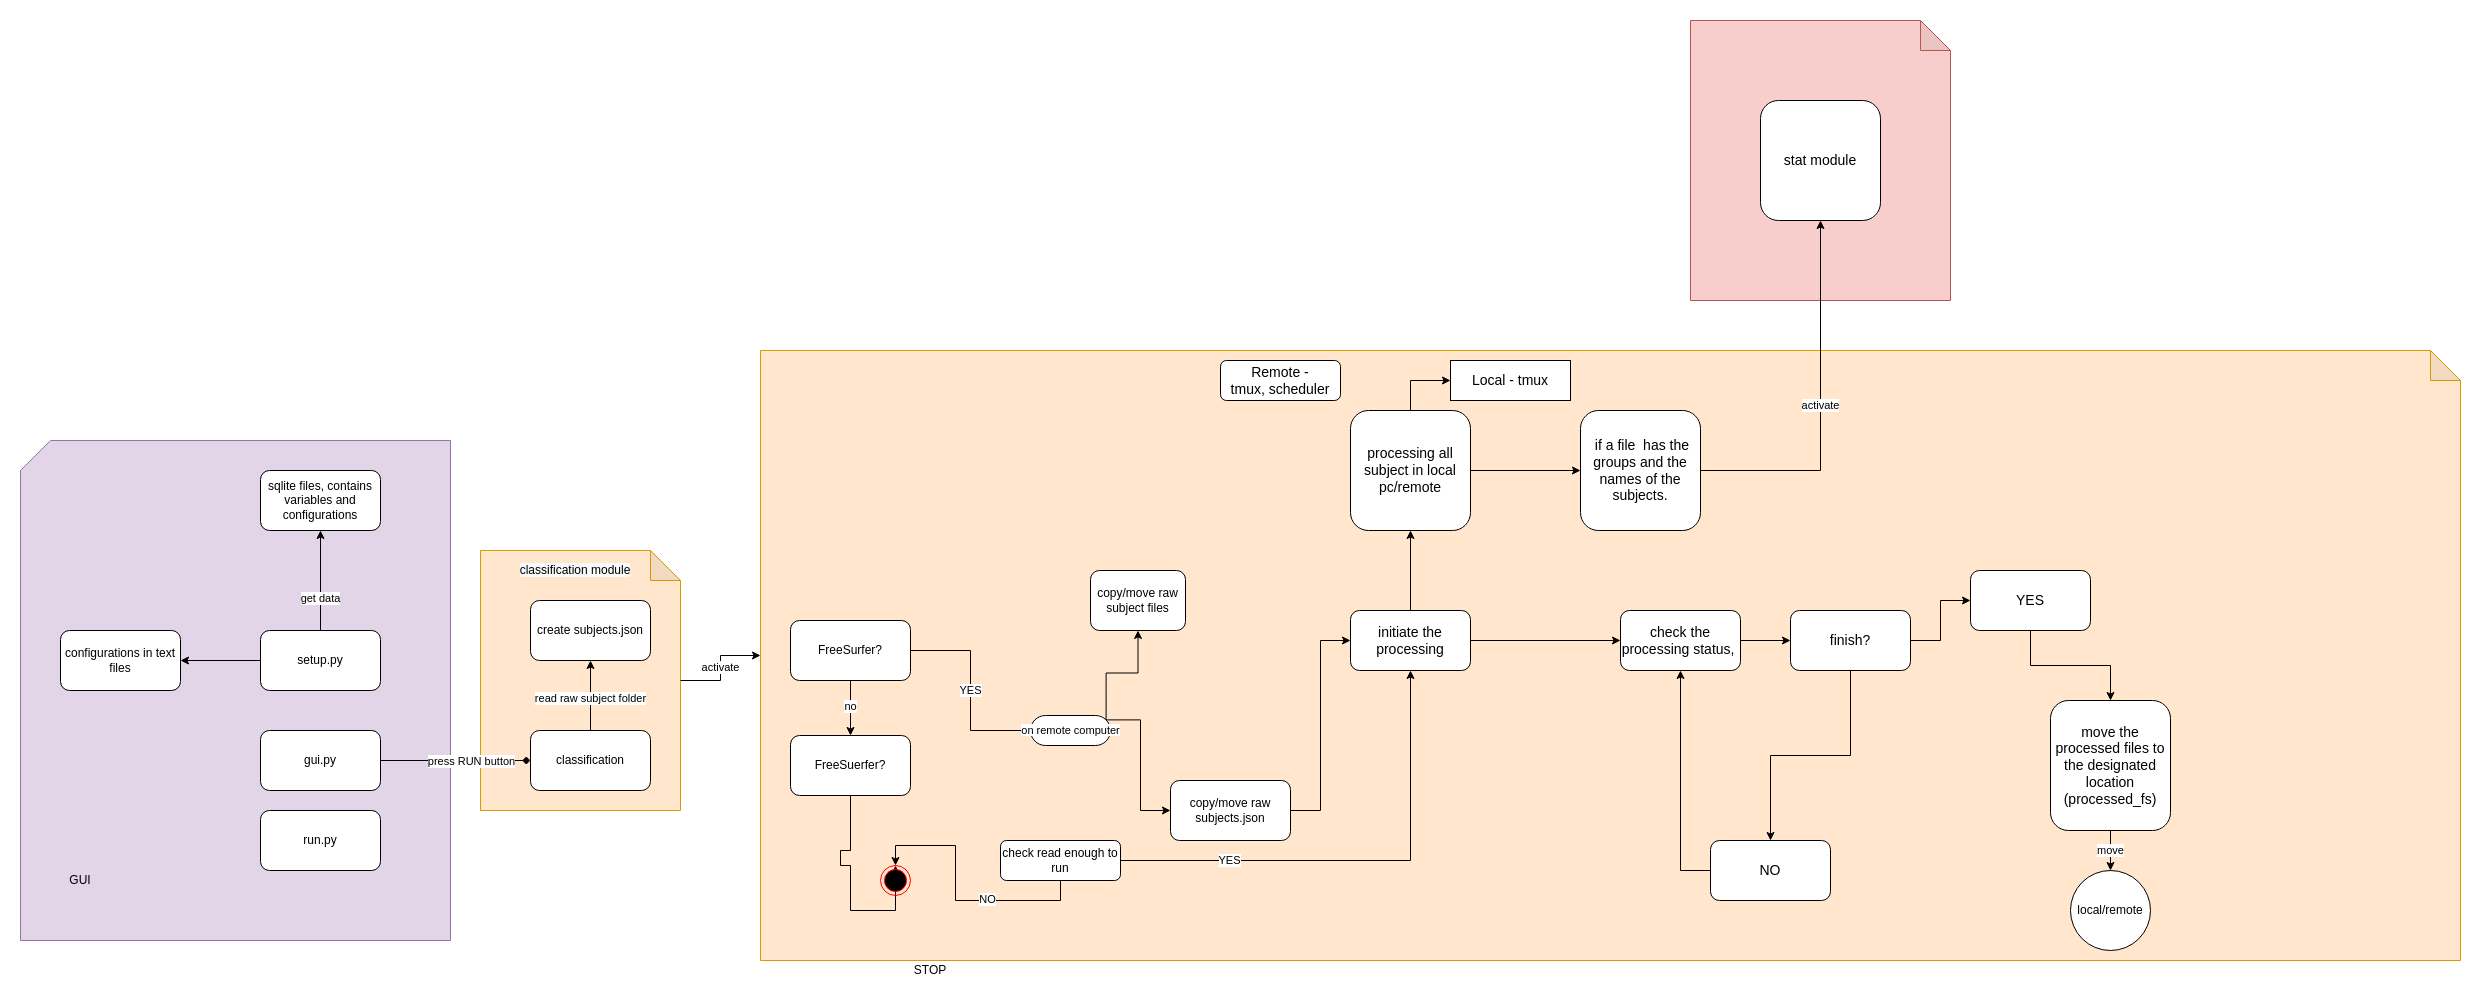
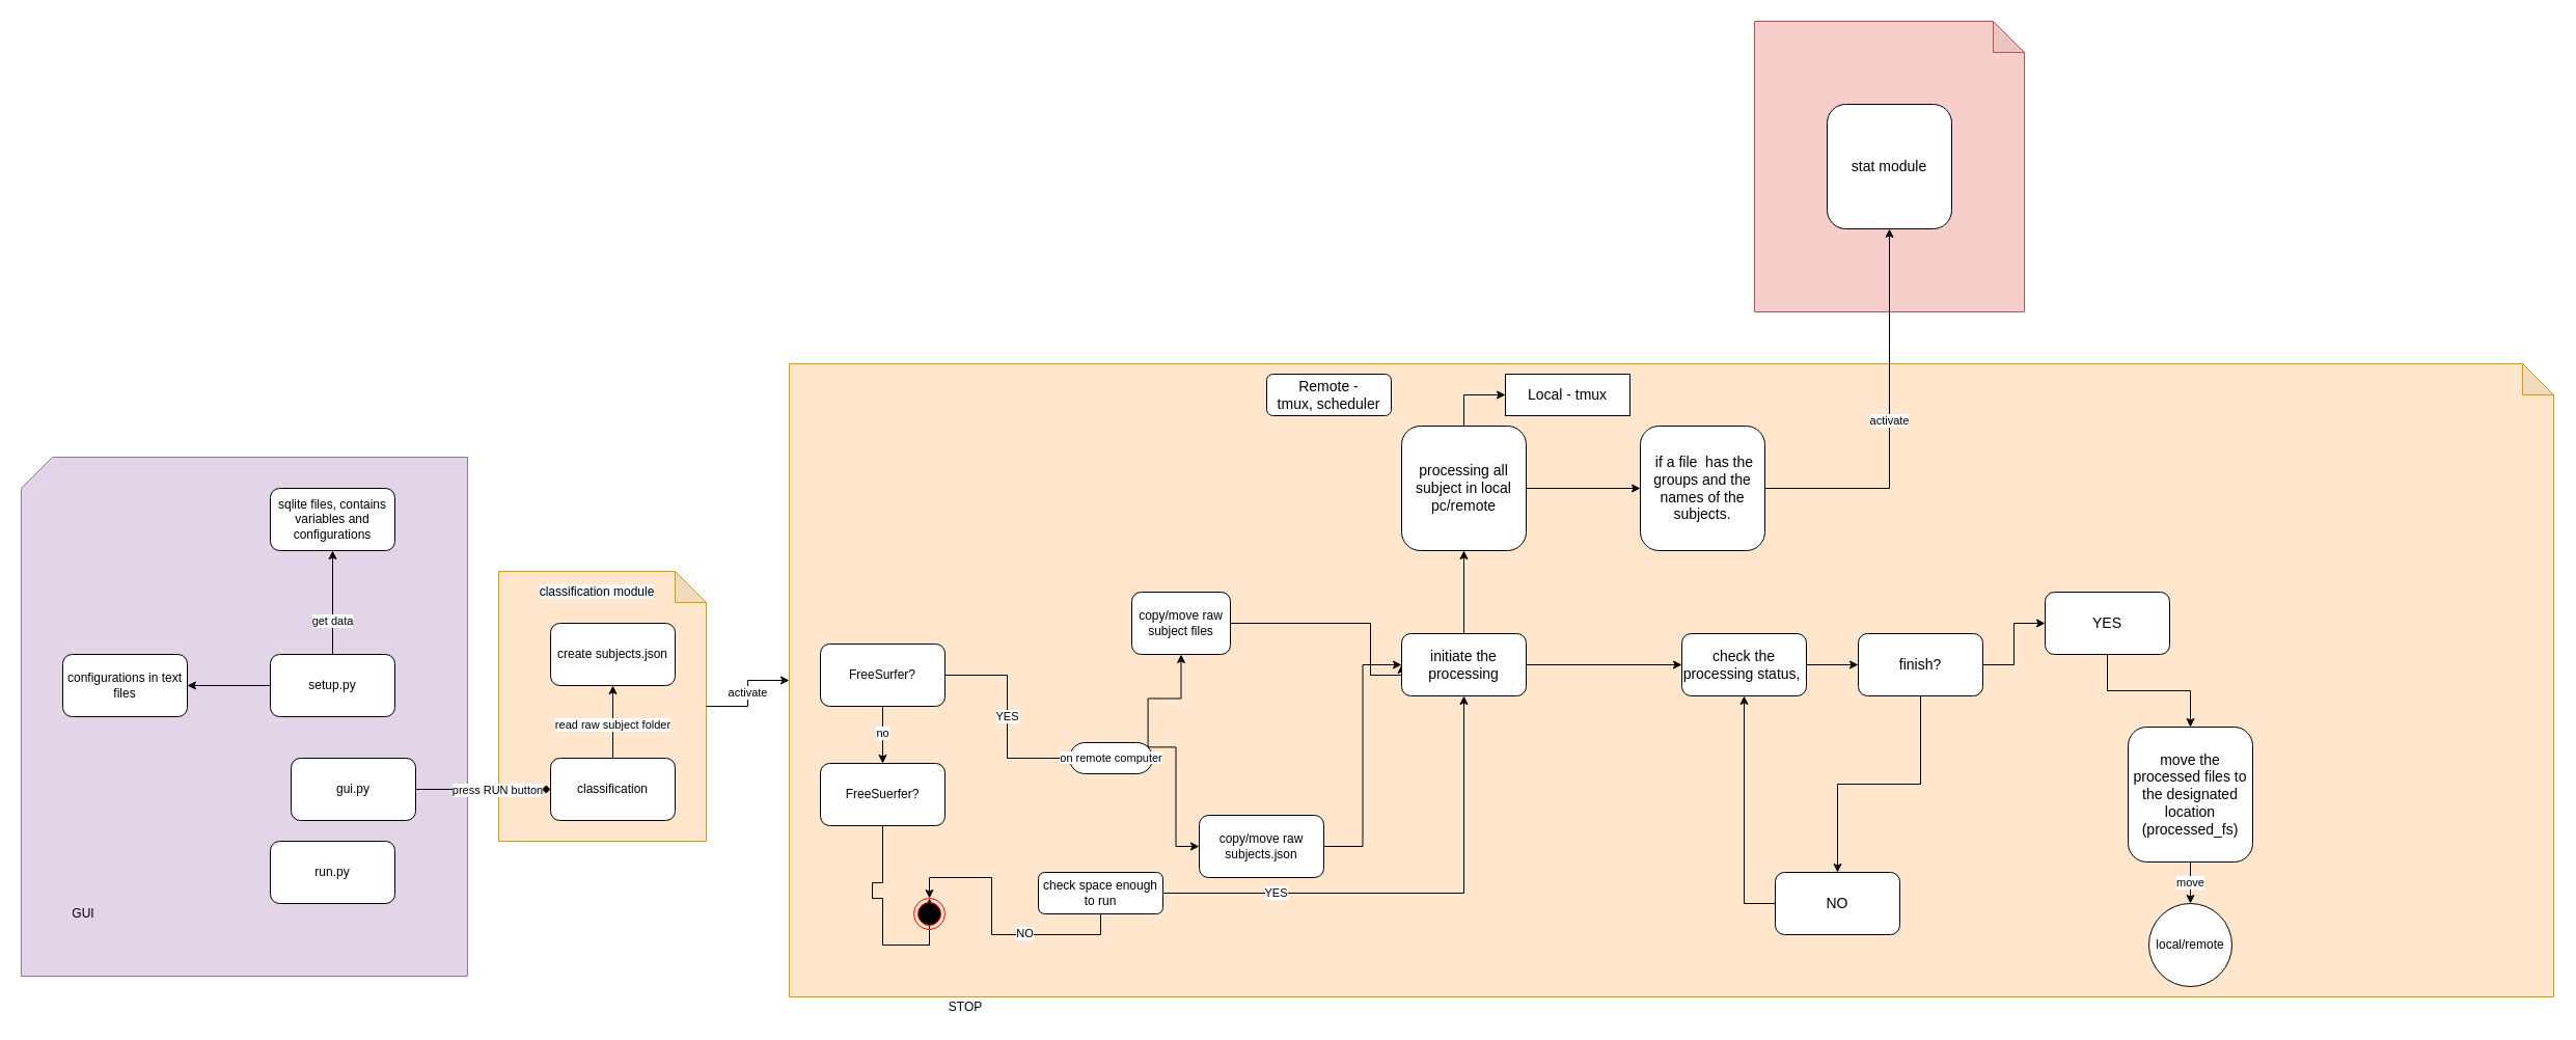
  <mxCell id="0" />
  <mxCell id="1" parent="0" />
  <mxCell id="2" value="" style="shape=card;whiteSpace=wrap;html=1;fillColor=#e1d5e7;strokeColor=#9673a6;" vertex="1" parent="1"><mxGeometry x="20" y="440" width="430" height="500" as="geometry" /></mxCell>
  <mxCell id="3" value="" style="shape=note;whiteSpace=wrap;html=1;backgroundOutline=1;darkOpacity=0.05;fillColor=#f8cecc;strokeColor=#b85450;" vertex="1" parent="1"><mxGeometry x="1690" y="20" width="260" height="280" as="geometry" /></mxCell>
  <mxCell id="4" value="" style="group" vertex="1" connectable="0" parent="1"><mxGeometry x="480" y="550" width="200" height="260" as="geometry" /></mxCell>
  <mxCell id="5" value="c" style="group" vertex="1" connectable="0" parent="4"><mxGeometry width="200" height="260" as="geometry" /></mxCell>
  <mxCell id="6" value="" style="shape=note;whiteSpace=wrap;html=1;backgroundOutline=1;darkOpacity=0.05;fillColor=#ffe6cc;strokeColor=#d79b00;align=left;" vertex="1" parent="5"><mxGeometry width="200" height="260" as="geometry" /></mxCell>
  <mxCell id="7" value="" style="edgeStyle=orthogonalEdgeStyle;rounded=0;orthogonalLoop=1;jettySize=auto;html=1;" edge="1" parent="5" source="9" target="10"><mxGeometry relative="1" as="geometry" /></mxCell>
  <mxCell id="8" value="read raw subject folder" style="edgeLabel;html=1;align=center;verticalAlign=middle;resizable=0;points=[];" vertex="1" connectable="0" parent="7"><mxGeometry x="-0.05" y="1" relative="1" as="geometry"><mxPoint as="offset" /></mxGeometry></mxCell>
  <mxCell id="9" value="classification" style="rounded=1;whiteSpace=wrap;html=1;" vertex="1" parent="5"><mxGeometry x="50" y="180" width="120" height="60" as="geometry" /></mxCell>
  <mxCell id="10" value="create subjects.json" style="rounded=1;whiteSpace=wrap;html=1;" vertex="1" parent="5"><mxGeometry x="50" y="50" width="120" height="60" as="geometry" /></mxCell>
  <mxCell id="11" value="&lt;meta charset=&quot;utf-8&quot;&gt;&lt;span style=&quot;color: rgb(0, 0, 0); font-family: helvetica; font-size: 12px; font-style: normal; font-weight: 400; letter-spacing: normal; text-align: left; text-indent: 0px; text-transform: none; word-spacing: 0px; background-color: rgb(248, 249, 250); display: inline; float: none;&quot;&gt;classification module&lt;/span&gt;" style="text;html=1;strokeColor=none;fillColor=none;align=center;verticalAlign=middle;whiteSpace=wrap;rounded=0;" vertex="1" parent="5"><mxGeometry x="30" y="10" width="130" height="20" as="geometry" /></mxCell>
  <mxCell id="12" value="" style="edgeStyle=orthogonalEdgeStyle;rounded=0;orthogonalLoop=1;jettySize=auto;html=1;" edge="1" parent="1" source="15" target="17"><mxGeometry relative="1" as="geometry" /></mxCell>
  <mxCell id="13" value="get data" style="edgeLabel;html=1;align=center;verticalAlign=middle;resizable=0;points=[];" vertex="1" connectable="0" parent="12"><mxGeometry x="-0.35" y="1" relative="1" as="geometry"><mxPoint as="offset" /></mxGeometry></mxCell>
  <mxCell id="14" value="" style="edgeStyle=orthogonalEdgeStyle;rounded=0;orthogonalLoop=1;jettySize=auto;html=1;" edge="1" parent="1" source="15" target="16"><mxGeometry relative="1" as="geometry" /></mxCell>
  <mxCell id="15" value="setup.py" style="rounded=1;whiteSpace=wrap;html=1;" vertex="1" parent="1"><mxGeometry x="260" y="630" width="120" height="60" as="geometry" /></mxCell>
  <mxCell id="16" value="configurations in text files" style="rounded=1;whiteSpace=wrap;html=1;" vertex="1" parent="1"><mxGeometry x="60" y="630" width="120" height="60" as="geometry" /></mxCell>
  <mxCell id="17" value="sqlite files, contains variables and configurations" style="rounded=1;whiteSpace=wrap;html=1;" vertex="1" parent="1"><mxGeometry x="260" y="470" width="120" height="60" as="geometry" /></mxCell>
  <mxCell id="18" value="" style="edgeStyle=orthogonalEdgeStyle;rounded=0;orthogonalLoop=1;jettySize=auto;html=1;endArrow=diamond;" edge="1" parent="1" source="20" target="9"><mxGeometry relative="1" as="geometry" /></mxCell>
  <mxCell id="19" value="press RUN button" style="edgeLabel;html=1;align=center;verticalAlign=middle;resizable=0;points=[];" vertex="1" connectable="0" parent="18"><mxGeometry x="0.2" relative="1" as="geometry"><mxPoint as="offset" /></mxGeometry></mxCell>
- <mxCell id="20" value="gui.py" style="rounded=1;whiteSpace=wrap;html=1;" vertex="1" parent="1"><mxGeometry x="260" y="730" width="120" height="60" as="geometry" /></mxCell>
+ <mxCell id="20" value="gui.py" style="rounded=1;whiteSpace=wrap;html=1;" vertex="1" parent="1"><mxGeometry x="280" y="730" width="120" height="60" as="geometry" /></mxCell>
  <mxCell id="21" value="run.py" style="rounded=1;whiteSpace=wrap;html=1;" vertex="1" parent="1"><mxGeometry x="260" y="810" width="120" height="60" as="geometry" /></mxCell>
  <mxCell id="22" value="" style="shape=note;whiteSpace=wrap;html=1;backgroundOutline=1;darkOpacity=0.05;fillColor=#ffe6cc;strokeColor=#d79b00;align=left;" vertex="1" parent="1"><mxGeometry x="760" y="350" width="1700" height="610" as="geometry" /></mxCell>
  <mxCell id="23" value="activate" style="edgeStyle=orthogonalEdgeStyle;rounded=0;orthogonalLoop=1;jettySize=auto;html=1;" edge="1" parent="1" source="6" target="22"><mxGeometry relative="1" as="geometry" /></mxCell>
  <mxCell id="24" value="" style="edgeStyle=orthogonalEdgeStyle;rounded=0;orthogonalLoop=1;jettySize=auto;html=1;" edge="1" parent="1" source="27" target="31"><mxGeometry relative="1" as="geometry" /></mxCell>
  <mxCell id="25" value="no" style="edgeLabel;html=1;align=center;verticalAlign=middle;resizable=0;points=[];" vertex="1" connectable="0" parent="24"><mxGeometry x="-0.1" y="-1" relative="1" as="geometry"><mxPoint as="offset" /></mxGeometry></mxCell>
  <mxCell id="26" value="YES" style="edgeStyle=orthogonalEdgeStyle;rounded=0;orthogonalLoop=1;jettySize=auto;html=1;exitX=1;exitY=0.5;exitDx=0;exitDy=0;entryX=0;entryY=0.5;entryDx=0;entryDy=0;entryPerimeter=0;" edge="1" parent="1" source="27" target="64"><mxGeometry relative="1" as="geometry" /></mxCell>
  <mxCell id="27" value="FreeSurfer?" style="rounded=1;whiteSpace=wrap;html=1;" vertex="1" parent="1"><mxGeometry x="790" y="620" width="120" height="60" as="geometry" /></mxCell>
+ <mxCell id="28" style="edgeStyle=orthogonalEdgeStyle;rounded=0;orthogonalLoop=1;jettySize=auto;html=1;exitX=1;exitY=0.5;exitDx=0;exitDy=0;entryX=0;entryY=0.5;entryDx=0;entryDy=0;" edge="1" parent="1" source="29" target="42"><mxGeometry relative="1" as="geometry"><Array as="points"><mxPoint x="1320" y="600" /><mxPoint x="1320" y="650" /></Array></mxGeometry></mxCell>
  <mxCell id="29" value="copy/move raw subject files" style="rounded=1;whiteSpace=wrap;html=1;" vertex="1" parent="1"><mxGeometry x="1090" y="570" width="95" height="60" as="geometry" /></mxCell>
  <mxCell id="30" style="edgeStyle=orthogonalEdgeStyle;rounded=0;orthogonalLoop=1;jettySize=auto;html=1;exitX=0.5;exitY=1;exitDx=0;exitDy=0;entryX=0.5;entryY=0;entryDx=0;entryDy=0;" edge="1" parent="1" source="31" target="37"><mxGeometry relative="1" as="geometry"><Array as="points"><mxPoint x="850" y="850" /><mxPoint x="840" y="850" /><mxPoint x="840" y="865" /><mxPoint x="850" y="865" /><mxPoint x="850" y="910" /><mxPoint x="895" y="910" /></Array></mxGeometry></mxCell>
  <mxCell id="31" value="FreeSuerfer?" style="rounded=1;whiteSpace=wrap;html=1;" vertex="1" parent="1"><mxGeometry x="790" y="735" width="120" height="60" as="geometry" /></mxCell>
  <mxCell id="32" style="edgeStyle=orthogonalEdgeStyle;rounded=0;orthogonalLoop=1;jettySize=auto;html=1;exitX=0.5;exitY=1;exitDx=0;exitDy=0;entryX=0.5;entryY=0;entryDx=0;entryDy=0;" edge="1" parent="1" source="36" target="37"><mxGeometry relative="1" as="geometry" /></mxCell>
  <mxCell id="33" value="NO" style="edgeLabel;html=1;align=center;verticalAlign=middle;resizable=0;points=[];" vertex="1" connectable="0" parent="32"><mxGeometry x="-0.275" y="-2" relative="1" as="geometry"><mxPoint as="offset" /></mxGeometry></mxCell>
  <mxCell id="34" style="edgeStyle=orthogonalEdgeStyle;rounded=0;orthogonalLoop=1;jettySize=auto;html=1;exitX=1;exitY=0.5;exitDx=0;exitDy=0;" edge="1" parent="1" source="36" target="42"><mxGeometry relative="1" as="geometry" /></mxCell>
  <mxCell id="35" value="YES" style="edgeLabel;html=1;align=center;verticalAlign=middle;resizable=0;points=[];" vertex="1" connectable="0" parent="34"><mxGeometry x="-0.552" y="1" relative="1" as="geometry"><mxPoint as="offset" /></mxGeometry></mxCell>
- <mxCell id="36" value="check read enough to run" style="rounded=1;whiteSpace=wrap;html=1;" vertex="1" parent="1"><mxGeometry x="1000" y="840" width="120" height="40" as="geometry" /></mxCell>
+ <mxCell id="36" value="check space enough to run" style="rounded=1;whiteSpace=wrap;html=1;" vertex="1" parent="1"><mxGeometry x="1000" y="840" width="120" height="40" as="geometry" /></mxCell>
  <mxCell id="37" value="" style="ellipse;html=1;shape=endState;fillColor=#000000;strokeColor=#ff0000;" vertex="1" parent="1"><mxGeometry x="880" y="865" width="30" height="30" as="geometry" /></mxCell>
  <mxCell id="38" style="edgeStyle=orthogonalEdgeStyle;rounded=0;orthogonalLoop=1;jettySize=auto;html=1;exitX=1;exitY=0.5;exitDx=0;exitDy=0;entryX=0;entryY=0.5;entryDx=0;entryDy=0;" edge="1" parent="1" source="39" target="42"><mxGeometry relative="1" as="geometry"><mxPoint x="1460" y="670" as="targetPoint" /></mxGeometry></mxCell>
- <mxCell id="39" value="copy/move raw subjects.json" style="rounded=1;whiteSpace=wrap;html=1;" vertex="1" parent="1"><mxGeometry x="1170" y="780" width="120" height="60" as="geometry" /></mxCell>
+ <mxCell id="39" value="copy/move raw subjects.json" style="rounded=1;whiteSpace=wrap;html=1;" vertex="1" parent="1"><mxGeometry x="1155" y="785" width="120" height="60" as="geometry" /></mxCell>
  <mxCell id="40" value="" style="edgeStyle=orthogonalEdgeStyle;rounded=0;orthogonalLoop=1;jettySize=auto;html=1;" edge="1" parent="1" source="42" target="52"><mxGeometry relative="1" as="geometry" /></mxCell>
  <mxCell id="41" value="" style="edgeStyle=orthogonalEdgeStyle;rounded=0;orthogonalLoop=1;jettySize=auto;html=1;" edge="1" parent="1" source="42" target="45"><mxGeometry relative="1" as="geometry" /></mxCell>
  <mxCell id="42" value="&lt;span style=&quot;font-size: 14px&quot;&gt;initiate the processing&lt;/span&gt;" style="rounded=1;whiteSpace=wrap;html=1;" vertex="1" parent="1"><mxGeometry x="1350" y="610" width="120" height="60" as="geometry" /></mxCell>
  <mxCell id="43" style="edgeStyle=orthogonalEdgeStyle;rounded=0;orthogonalLoop=1;jettySize=auto;html=1;exitX=0.5;exitY=0;exitDx=0;exitDy=0;entryX=0;entryY=0.5;entryDx=0;entryDy=0;" edge="1" parent="1" source="45" target="50"><mxGeometry relative="1" as="geometry" /></mxCell>
  <mxCell id="44" value="" style="edgeStyle=orthogonalEdgeStyle;rounded=0;orthogonalLoop=1;jettySize=auto;html=1;" edge="1" parent="1" source="45" target="47"><mxGeometry relative="1" as="geometry" /></mxCell>
  <mxCell id="45" value="&lt;span style=&quot;font-size: 14px&quot;&gt;processing all subject in local pc/remote&lt;/span&gt;" style="rounded=1;whiteSpace=wrap;html=1;" vertex="1" parent="1"><mxGeometry x="1350" y="410" width="120" height="120" as="geometry" /></mxCell>
  <mxCell id="46" value="activate" style="edgeStyle=orthogonalEdgeStyle;rounded=0;orthogonalLoop=1;jettySize=auto;html=1;" edge="1" parent="1" source="47" target="48"><mxGeometry relative="1" as="geometry" /></mxCell>
  <mxCell id="47" value="&lt;span style=&quot;font-size: 14px&quot;&gt;&lt;span class=&quot;Apple-converted-space&quot;&gt;&amp;nbsp;&lt;/span&gt;if a file&amp;nbsp; has the groups and the names of the subjects.&lt;/span&gt;" style="rounded=1;whiteSpace=wrap;html=1;" vertex="1" parent="1"><mxGeometry x="1580" y="410" width="120" height="120" as="geometry" /></mxCell>
  <mxCell id="48" value="&lt;span style=&quot;font-size: 14px&quot;&gt;stat module&lt;/span&gt;" style="rounded=1;whiteSpace=wrap;html=1;" vertex="1" parent="1"><mxGeometry x="1760" y="100" width="120" height="120" as="geometry" /></mxCell>
  <mxCell id="49" value="&lt;span style=&quot;font-size: 14px&quot;&gt;Remote - tmux,&amp;nbsp;&lt;/span&gt;&lt;span style=&quot;font-size: 14px&quot;&gt;scheduler&lt;/span&gt;" style="rounded=1;whiteSpace=wrap;html=1;" vertex="1" parent="1"><mxGeometry x="1220" y="360" width="120" height="40" as="geometry" /></mxCell>
  <mxCell id="50" value="&lt;span style=&quot;font-size: 14px&quot;&gt;Local - tmux&lt;/span&gt;" style="whiteSpace=wrap;html=1;rounded=0;" vertex="1" parent="1"><mxGeometry x="1450" y="360" width="120" height="40" as="geometry" /></mxCell>
  <mxCell id="51" value="" style="edgeStyle=orthogonalEdgeStyle;rounded=0;orthogonalLoop=1;jettySize=auto;html=1;" edge="1" parent="1" source="52" target="55"><mxGeometry relative="1" as="geometry" /></mxCell>
  <mxCell id="52" value="&lt;span style=&quot;font-size: 14px&quot;&gt;check the processing status,&amp;nbsp;&lt;/span&gt;" style="rounded=1;whiteSpace=wrap;html=1;" vertex="1" parent="1"><mxGeometry x="1620" y="610" width="120" height="60" as="geometry" /></mxCell>
  <mxCell id="53" value="" style="edgeStyle=orthogonalEdgeStyle;rounded=0;orthogonalLoop=1;jettySize=auto;html=1;" edge="1" parent="1" source="55" target="61"><mxGeometry relative="1" as="geometry" /></mxCell>
  <mxCell id="54" value="" style="edgeStyle=orthogonalEdgeStyle;rounded=0;orthogonalLoop=1;jettySize=auto;html=1;" edge="1" parent="1" source="55" target="57"><mxGeometry relative="1" as="geometry" /></mxCell>
  <mxCell id="55" value="&lt;span style=&quot;font-size: 14px&quot;&gt;finish?&lt;/span&gt;" style="rounded=1;whiteSpace=wrap;html=1;" vertex="1" parent="1"><mxGeometry x="1790" y="610" width="120" height="60" as="geometry" /></mxCell>
  <mxCell id="56" value="" style="edgeStyle=orthogonalEdgeStyle;rounded=0;orthogonalLoop=1;jettySize=auto;html=1;" edge="1" parent="1" source="57" target="59"><mxGeometry relative="1" as="geometry" /></mxCell>
  <mxCell id="57" value="&lt;span style=&quot;font-size: 14px&quot;&gt;YES&lt;/span&gt;" style="rounded=1;whiteSpace=wrap;html=1;" vertex="1" parent="1"><mxGeometry x="1970" y="570" width="120" height="60" as="geometry" /></mxCell>
  <mxCell id="58" value="move" style="edgeStyle=orthogonalEdgeStyle;rounded=0;orthogonalLoop=1;jettySize=auto;html=1;exitX=0.5;exitY=1;exitDx=0;exitDy=0;" edge="1" parent="1" source="59" target="66"><mxGeometry relative="1" as="geometry" /></mxCell>
  <mxCell id="59" value="&lt;span style=&quot;font-size: 14px&quot;&gt;move the processed files to the designated location (processed_fs)&lt;/span&gt;" style="rounded=1;whiteSpace=wrap;html=1;" vertex="1" parent="1"><mxGeometry x="2050" y="700" width="120" height="130" as="geometry" /></mxCell>
  <mxCell id="60" style="edgeStyle=orthogonalEdgeStyle;rounded=0;orthogonalLoop=1;jettySize=auto;html=1;exitX=0;exitY=0.5;exitDx=0;exitDy=0;" edge="1" parent="1" source="61" target="52"><mxGeometry relative="1" as="geometry" /></mxCell>
  <mxCell id="61" value="&lt;span style=&quot;font-size: 14px&quot;&gt;NO&lt;/span&gt;" style="rounded=1;whiteSpace=wrap;html=1;" vertex="1" parent="1"><mxGeometry x="1710" y="840" width="120" height="60" as="geometry" /></mxCell>
  <mxCell id="62" style="edgeStyle=orthogonalEdgeStyle;rounded=0;orthogonalLoop=1;jettySize=auto;html=1;exitX=0;exitY=0;exitDx=75.605;exitDy=4.395;exitPerimeter=0;" edge="1" parent="1" source="64" target="29"><mxGeometry relative="1" as="geometry" /></mxCell>
  <mxCell id="63" style="edgeStyle=orthogonalEdgeStyle;rounded=0;orthogonalLoop=1;jettySize=auto;html=1;exitX=0;exitY=0;exitDx=75.605;exitDy=4.395;exitPerimeter=0;entryX=0;entryY=0.5;entryDx=0;entryDy=0;" edge="1" parent="1" source="64" target="39"><mxGeometry relative="1" as="geometry" /></mxCell>
  <mxCell id="64" value="&lt;span style=&quot;font-size: 11px ; background-color: rgb(255 , 255 , 255)&quot;&gt;on remote computer&lt;/span&gt;" style="html=1;dashed=0;whitespace=wrap;shape=mxgraph.dfd.start" vertex="1" parent="1"><mxGeometry x="1030" y="715" width="80" height="30" as="geometry" /></mxCell>
  <mxCell id="65" value="STOP&lt;br&gt;" style="text;html=1;strokeColor=none;fillColor=none;align=center;verticalAlign=middle;whiteSpace=wrap;rounded=0;" vertex="1" parent="1"><mxGeometry x="910" y="960" width="40" height="20" as="geometry" /></mxCell>
  <mxCell id="66" value="local/remote" style="ellipse;whiteSpace=wrap;html=1;aspect=fixed;" vertex="1" parent="1"><mxGeometry x="2070" y="870" width="80" height="80" as="geometry" /></mxCell>
  <mxCell id="67" value="GUI" style="text;html=1;strokeColor=none;fillColor=none;align=center;verticalAlign=middle;whiteSpace=wrap;rounded=0;" vertex="1" parent="1"><mxGeometry x="60" y="870" width="40" height="20" as="geometry" /></mxCell>
